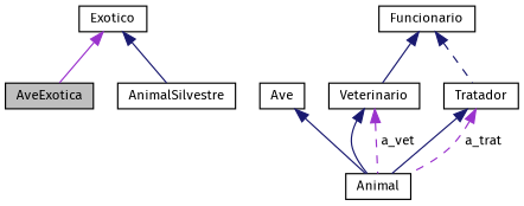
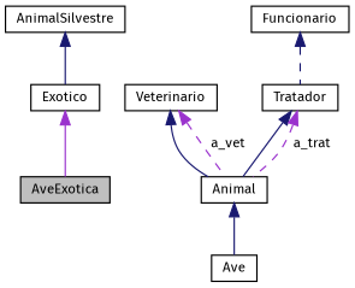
  digraph {
    fontname="Fira Sans"
    node [color=black fillcolor=white fontname="Fira Sans" fontsize=10 shape=record style=filled]
    edge [color=midnightblue dir=back fontname="Fira Sans" fontsize=10 labelfontname=Helvetica labelfontsize=10 style=solid]
    n1 [fillcolor=grey75 fontcolor=black height=0.2 label=AveExotica width=0.4]
    n2 [height=0.2 label=Ave width=0.4]
    n3 [height=0.2 label=Animal width=0.4]
    n4 [height=0.2 label=Veterinario width=0.4]
    n5 [height=0.2 label=Funcionario width=0.4]
    n6 [height=0.2 label=Tratador width=0.4]
    n7 [height=0.2 label=Exotico width=0.4]
    n8 [height=0.2 label=AnimalSilvestre width=0.4]
-   n2 -> n3
+   n3 -> n2
    n4 -> n3
    n4 -> n3 [color=darkorchid3 label=" a_vet" style=dashed]
-   n5 -> n4
    n5 -> n6 [style=dashed]
    n6 -> n3
    n6 -> n3 [color=darkorchid3 label=" a_trat" style=dashed]
    n7 -> n1 [color=darkorchid3]
-   n7 -> n8
+   n8 -> n7
  }
